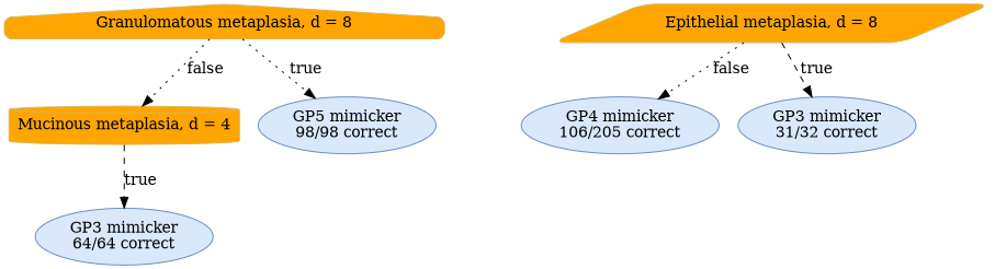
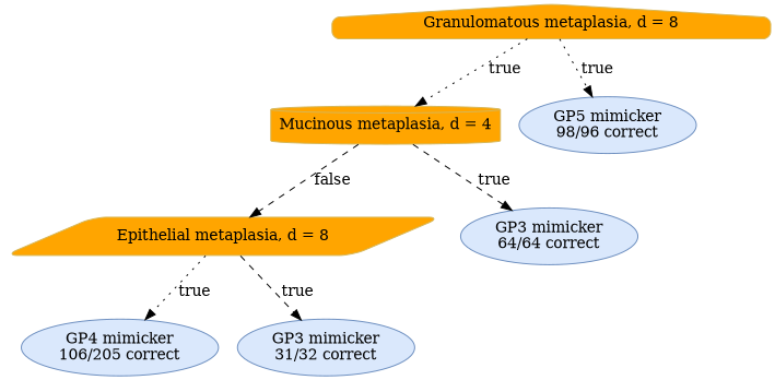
  digraph {
    fontname="Times-Roman"
    node [color="#6C8EBF" fillcolor="#DAE8FC" fontname="Times-Roman" shape=ellipse style="rounded,filled"]
    edge [style=dotted]
    n1 [color="#D6B656" fillcolor=orange label="Granulomatous metaplasia, d = 8" shape=house]
    n2 [color="#D6B656" fillcolor=orange label="Mucinous metaplasia, d = 4" shape=cylinder]
-   n3 [label=<GP5 mimicker<br/>98/98 correct>]
+   n3 [label=<GP5 mimicker<br/>98/96 correct>]
    n4 [color="#D6B656" fillcolor=orange label="Epithelial metaplasia, d = 8" shape=parallelogram]
    n5 [label=<GP3 mimicker<br/>64/64 correct>]
    n6 [label=<GP4 mimicker<br/>106/205 correct>]
    n7 [label=<GP3 mimicker<br/>31/32 correct>]
-   n1 -> n2 [label=false]
+   n1 -> n2 [label=true]
    n1 -> n3 [label=true]
+   n2 -> n4 [label=false style=dashed]
    n2 -> n5 [label=true style=dashed]
-   n4 -> n6 [label=false]
+   n4 -> n6 [label=true]
    n4 -> n7 [label=true style=dashed]
  }
